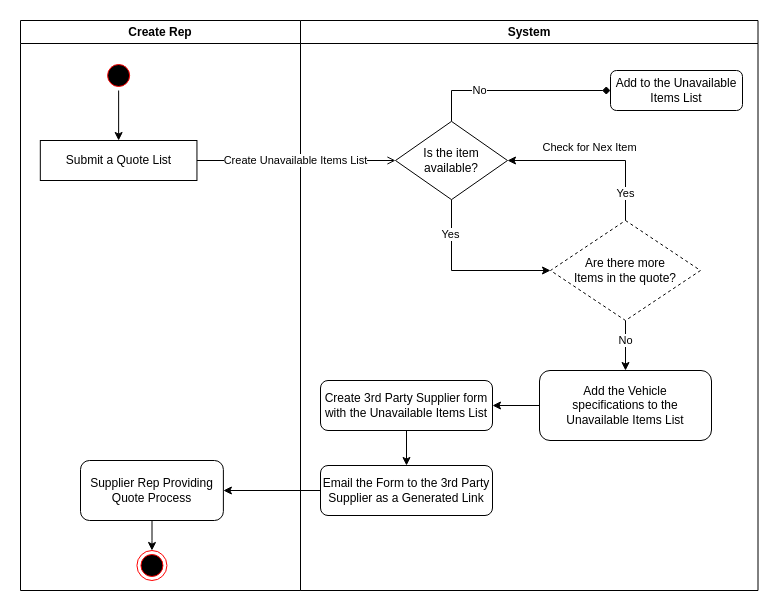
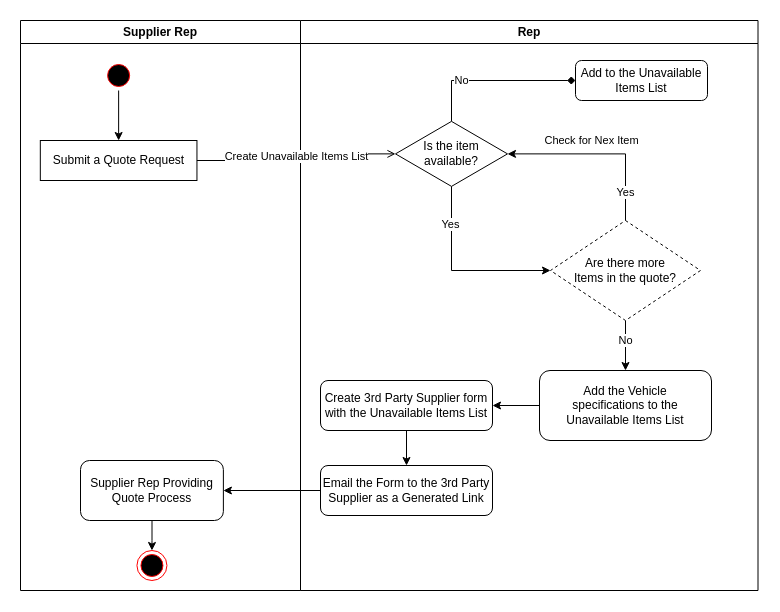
  <mxCell id="0" />
  <mxCell id="1" parent="0" />
- <mxCell id="2" value="Create Rep" style="swimlane;whiteSpace=wrap;startSize=23;" vertex="1" parent="1"><mxGeometry x="20" y="20" width="280" height="570" as="geometry" /></mxCell>
+ <mxCell id="2" value="Supplier Rep" style="swimlane;whiteSpace=wrap;startSize=23;" vertex="1" parent="1"><mxGeometry x="20" y="20" width="280" height="570" as="geometry" /></mxCell>
  <mxCell id="3" style="edgeStyle=orthogonalEdgeStyle;rounded=0;orthogonalLoop=1;jettySize=auto;html=1;entryX=0.5;entryY=0;entryDx=0;entryDy=0;" edge="1" parent="2" source="4" target="8"><mxGeometry relative="1" as="geometry" /></mxCell>
  <mxCell id="4" value="" style="ellipse;shape=startState;fillColor=#000000;strokeColor=#ff0000;" vertex="1" parent="2"><mxGeometry x="83.13" y="40" width="30" height="30" as="geometry" /></mxCell>
  <mxCell id="5" style="edgeStyle=orthogonalEdgeStyle;rounded=0;orthogonalLoop=1;jettySize=auto;html=1;entryX=0.5;entryY=0;entryDx=0;entryDy=0;" edge="1" parent="2" source="6" target="7"><mxGeometry relative="1" as="geometry" /></mxCell>
  <mxCell id="6" value="Supplier Rep Providing Quote Process" style="whiteSpace=wrap;html=1;rounded=1;" vertex="1" parent="2"><mxGeometry x="60" y="440" width="142.88" height="60" as="geometry" /></mxCell>
  <mxCell id="7" value="" style="ellipse;html=1;shape=endState;fillColor=#000000;strokeColor=#ff0000;" vertex="1" parent="2"><mxGeometry x="116.44" y="530" width="30" height="30" as="geometry" /></mxCell>
- <mxCell id="8" value="Submit a Quote List" style="whiteSpace=wrap;html=1;" vertex="1" parent="2"><mxGeometry x="19.82" y="120" width="156.63" height="40" as="geometry" /></mxCell>
- <mxCell id="9" value="System" style="swimlane;whiteSpace=wrap" vertex="1" parent="1"><mxGeometry x="300" y="20" width="457.5" height="570" as="geometry" /></mxCell>
+ <mxCell id="8" value="Submit a Quote Request" style="whiteSpace=wrap;html=1;" vertex="1" parent="2"><mxGeometry x="19.82" y="120" width="156.63" height="40" as="geometry" /></mxCell>
+ <mxCell id="9" value="Rep" style="swimlane;whiteSpace=wrap" vertex="1" parent="1"><mxGeometry x="300" y="20" width="457.5" height="570" as="geometry" /></mxCell>
  <mxCell id="10" value="No" style="edgeStyle=orthogonalEdgeStyle;rounded=0;orthogonalLoop=1;jettySize=auto;html=1;entryX=0;entryY=0.5;entryDx=0;entryDy=0;exitX=0.5;exitY=0;exitDx=0;exitDy=0;endArrow=diamond;" edge="1" parent="9" source="11" target="12"><mxGeometry x="-0.376" relative="1" as="geometry"><mxPoint as="offset" /></mxGeometry></mxCell>
- <mxCell id="11" value="Is the item &lt;br&gt;available?" style="rhombus;whiteSpace=wrap;html=1;" vertex="1" parent="9"><mxGeometry x="95" y="100.88" width="112" height="78.25" as="geometry" /></mxCell>
- <mxCell id="12" value="Add to the Unavailable Items List" style="rounded=1;whiteSpace=wrap;html=1;" vertex="1" parent="9"><mxGeometry x="310" y="50.0" width="132" height="40" as="geometry" /></mxCell>
+ <mxCell id="11" value="Is the item &lt;br&gt;available?" style="rhombus;whiteSpace=wrap;html=1;" vertex="1" parent="9"><mxGeometry x="95" y="100.88" width="112" height="65" as="geometry" /></mxCell>
+ <mxCell id="12" value="Add to the Unavailable Items List" style="rounded=1;whiteSpace=wrap;html=1;" vertex="1" parent="9"><mxGeometry x="275" y="40" width="132" height="40" as="geometry" /></mxCell>
  <mxCell id="13" value="Yes" style="edgeStyle=orthogonalEdgeStyle;rounded=0;orthogonalLoop=1;jettySize=auto;html=1;entryX=1;entryY=0.5;entryDx=0;entryDy=0;exitX=0.5;exitY=0;exitDx=0;exitDy=0;" edge="1" parent="9" source="16" target="11"><mxGeometry x="-0.698" relative="1" as="geometry"><mxPoint as="offset" /></mxGeometry></mxCell>
  <mxCell id="14" value="Check for Nex Item" style="edgeLabel;html=1;align=center;verticalAlign=middle;resizable=0;points=[];" vertex="1" connectable="0" parent="13"><mxGeometry x="0.116" y="1" relative="1" as="geometry"><mxPoint x="2" y="-15" as="offset" /></mxGeometry></mxCell>
  <mxCell id="15" value="No" style="edgeStyle=orthogonalEdgeStyle;rounded=0;orthogonalLoop=1;jettySize=auto;html=1;entryX=0.5;entryY=0;entryDx=0;entryDy=0;" edge="1" parent="9" source="16" target="19"><mxGeometry x="-0.2" relative="1" as="geometry"><mxPoint as="offset" /></mxGeometry></mxCell>
  <mxCell id="16" value="Are there more &lt;br&gt;Items in the quote?" style="rhombus;whiteSpace=wrap;html=1;dashed=1;" vertex="1" parent="9"><mxGeometry x="250" y="200" width="150" height="100" as="geometry" /></mxCell>
  <mxCell id="17" value="Yes" style="edgeStyle=orthogonalEdgeStyle;rounded=0;orthogonalLoop=1;jettySize=auto;html=1;entryX=0;entryY=0.5;entryDx=0;entryDy=0;exitX=0.5;exitY=1;exitDx=0;exitDy=0;" edge="1" parent="9" source="11" target="16"><mxGeometry x="-0.588" y="-1" relative="1" as="geometry"><mxPoint x="190" y="380" as="targetPoint" /><Array as="points"><mxPoint x="151" y="250" /></Array><mxPoint as="offset" /></mxGeometry></mxCell>
  <mxCell id="18" style="edgeStyle=orthogonalEdgeStyle;rounded=0;orthogonalLoop=1;jettySize=auto;html=1;" edge="1" parent="9" source="19" target="21"><mxGeometry relative="1" as="geometry" /></mxCell>
  <mxCell id="19" value="Add the Vehicle &lt;br&gt;specifications to the Unavailable Items List" style="rounded=1;whiteSpace=wrap;html=1;" vertex="1" parent="9"><mxGeometry x="239" y="350" width="172" height="70" as="geometry" /></mxCell>
  <mxCell id="20" style="edgeStyle=orthogonalEdgeStyle;rounded=0;orthogonalLoop=1;jettySize=auto;html=1;entryX=0.5;entryY=0;entryDx=0;entryDy=0;" edge="1" parent="9" source="21" target="22"><mxGeometry relative="1" as="geometry" /></mxCell>
  <mxCell id="21" value="Create 3rd Party Supplier form with the Unavailable Items List" style="rounded=1;whiteSpace=wrap;html=1;" vertex="1" parent="9"><mxGeometry x="20" y="360" width="172" height="50" as="geometry" /></mxCell>
  <mxCell id="22" value="Email the Form to the 3rd Party Supplier as a Generated Link" style="rounded=1;whiteSpace=wrap;html=1;" vertex="1" parent="9"><mxGeometry x="20" y="445" width="172" height="50" as="geometry" /></mxCell>
  <mxCell id="23" value="Create Unavailable Items List" style="edgeStyle=orthogonalEdgeStyle;rounded=0;orthogonalLoop=1;jettySize=auto;html=1;entryX=0;entryY=0.5;entryDx=0;entryDy=0;exitX=1;exitY=0.5;exitDx=0;exitDy=0;endArrow=open;" edge="1" parent="1" source="8" target="11"><mxGeometry relative="1" as="geometry"><mxPoint x="210" y="160" as="sourcePoint" /></mxGeometry></mxCell>
  <mxCell id="24" style="edgeStyle=orthogonalEdgeStyle;rounded=0;orthogonalLoop=1;jettySize=auto;html=1;entryX=1;entryY=0.5;entryDx=0;entryDy=0;" edge="1" parent="1" source="22" target="6"><mxGeometry relative="1" as="geometry" /></mxCell>
